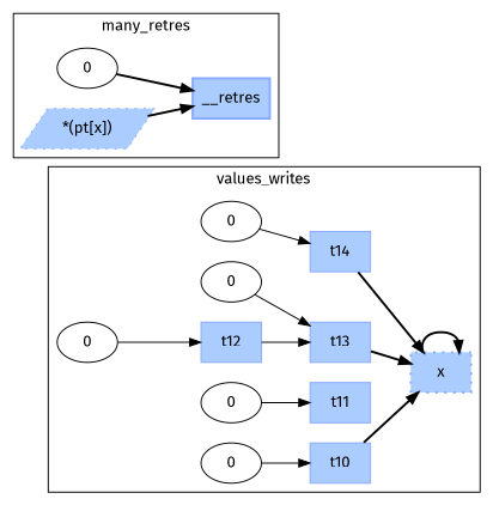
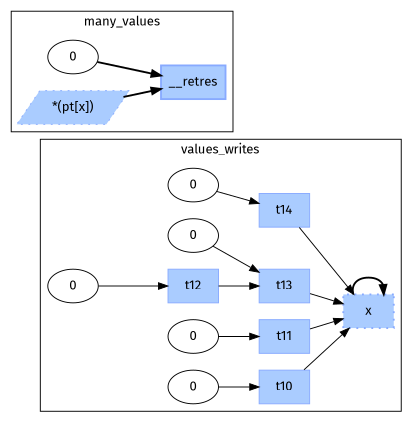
  digraph {
    fontname="Fira Sans"
    rankdir=LR
    node [color="#88AAFF" fillcolor="#AACCFF" fontname="Fira Sans" shape=box]
    edge [fontname="Fira Sans"]
    n1 [label=<x> style="filled,dotted,bold"]
    n2 [label=<t14> style=filled]
    n3 [label=<t13> style=filled]
    n4 [label=<t12> style=filled]
    n5 [label=<t11> style=filled]
    n6 [label=<t10> style=filled]
    n7 [label=<0> shape=ellipse color="" fillcolor=""]
    n8 [label=<0> shape=ellipse color="" fillcolor=""]
    n9 [label=<0> shape=ellipse color="" fillcolor=""]
    n10 [label=<0> shape=ellipse color="" fillcolor=""]
    n11 [label=<0> shape=ellipse color="" fillcolor=""]
    n12 [label=<__retres> style="filled,bold"]
    n13 [label=<0> shape=ellipse color="" fillcolor=""]
    n14 [label=<*(pt[x])> shape=parallelogram style="filled,dotted"]
    subgraph cluster_1 {
      label=values_writes
      n1
      n2
      n3
      n4
      n5
      n6
      n7
      n8
      n9
      n10
      n11
    }
    subgraph cluster_2 {
-     label=many_retres
+     label=many_values
      n12
      n13
      n14
    }
    n1 -> n1 [style=bold]
-   n2 -> n1 [style=bold]
-   n3 -> n1 [style=bold]
+   n2 -> n1
+   n3 -> n1
    n4 -> n3
-   n6 -> n1 [style=bold]
+   n5 -> n1
+   n6 -> n1
    n7 -> n2
    n8 -> n3
    n9 -> n4
    n10 -> n5
    n11 -> n6
    n13 -> n12 [style=bold]
    n14 -> n12 [style=bold]
  }
